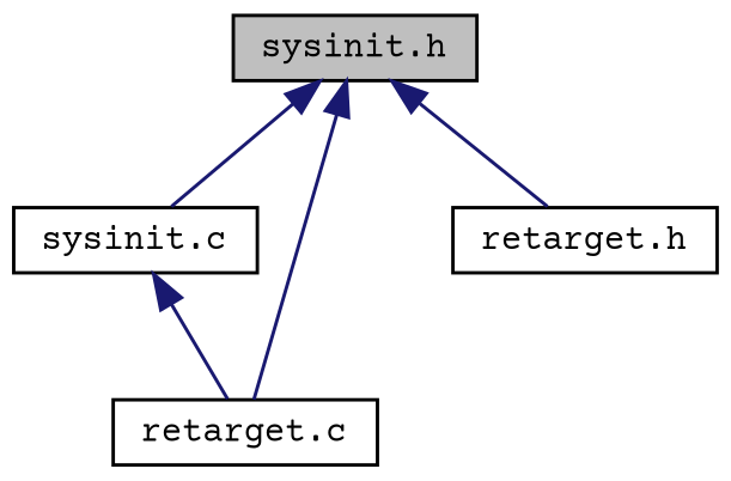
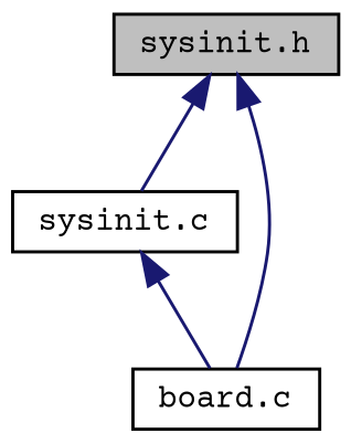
  digraph {
    fontname="Courier Prime"
    node [color=black fillcolor=white fontname="Courier Prime" fontsize=10 shape=record style=filled]
    edge [color=midnightblue dir=back fontname="Courier Prime" fontsize=10 labelfontname=FreeSans labelfontsize=10 style=solid]
    n1 [fillcolor=grey75 fontcolor=black height=0.2 label="sysinit.h" width=0.4]
    n2 [height=0.2 label="sysinit.c" width=0.4]
-   n3 [height=0.2 label="retarget.c" width=0.4]
-   n4 [height=0.2 label="retarget.h" width=0.4]
+   n3 [height=0.2 label="board.c" width=0.4]
    n1 -> n2
    n1 -> n3
-   n1 -> n4
    n2 -> n3
  }
